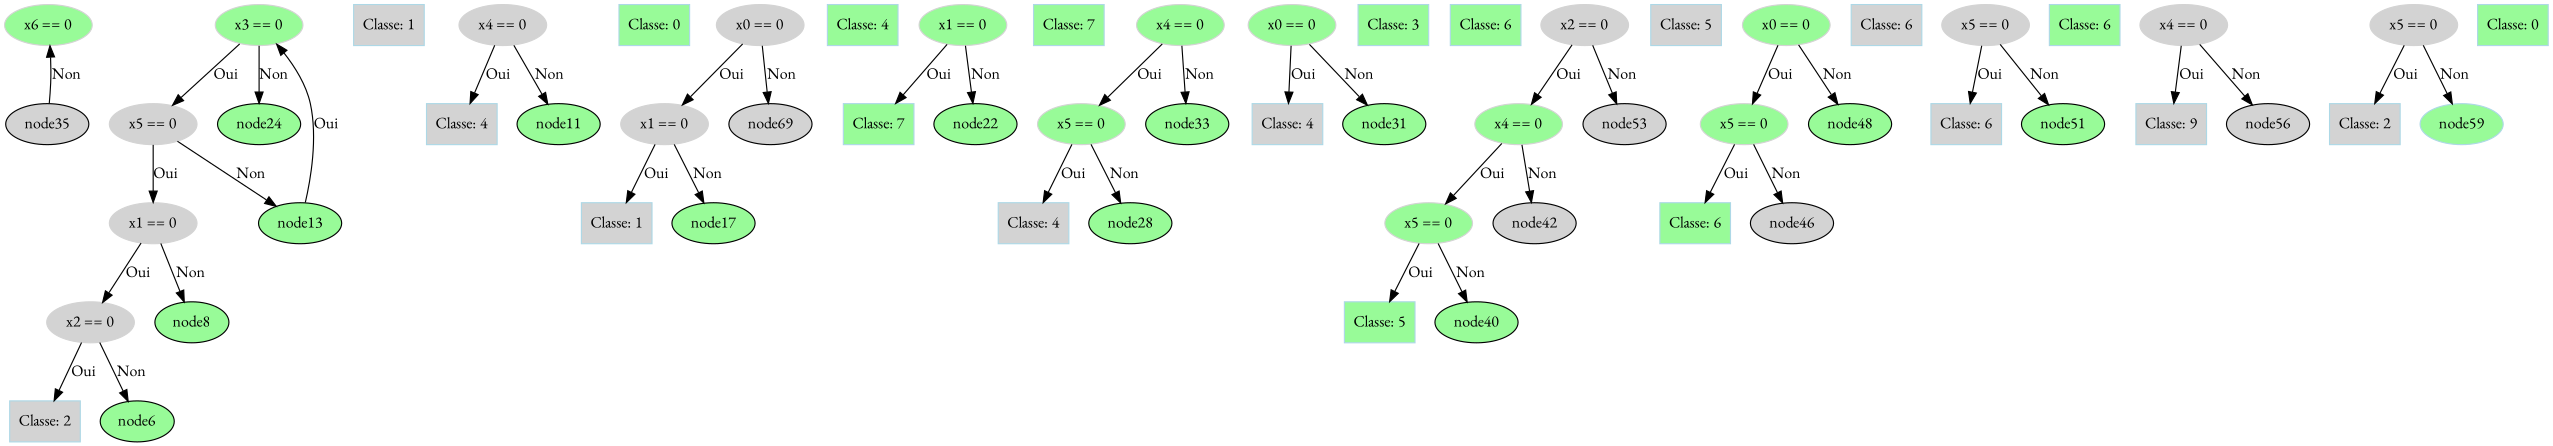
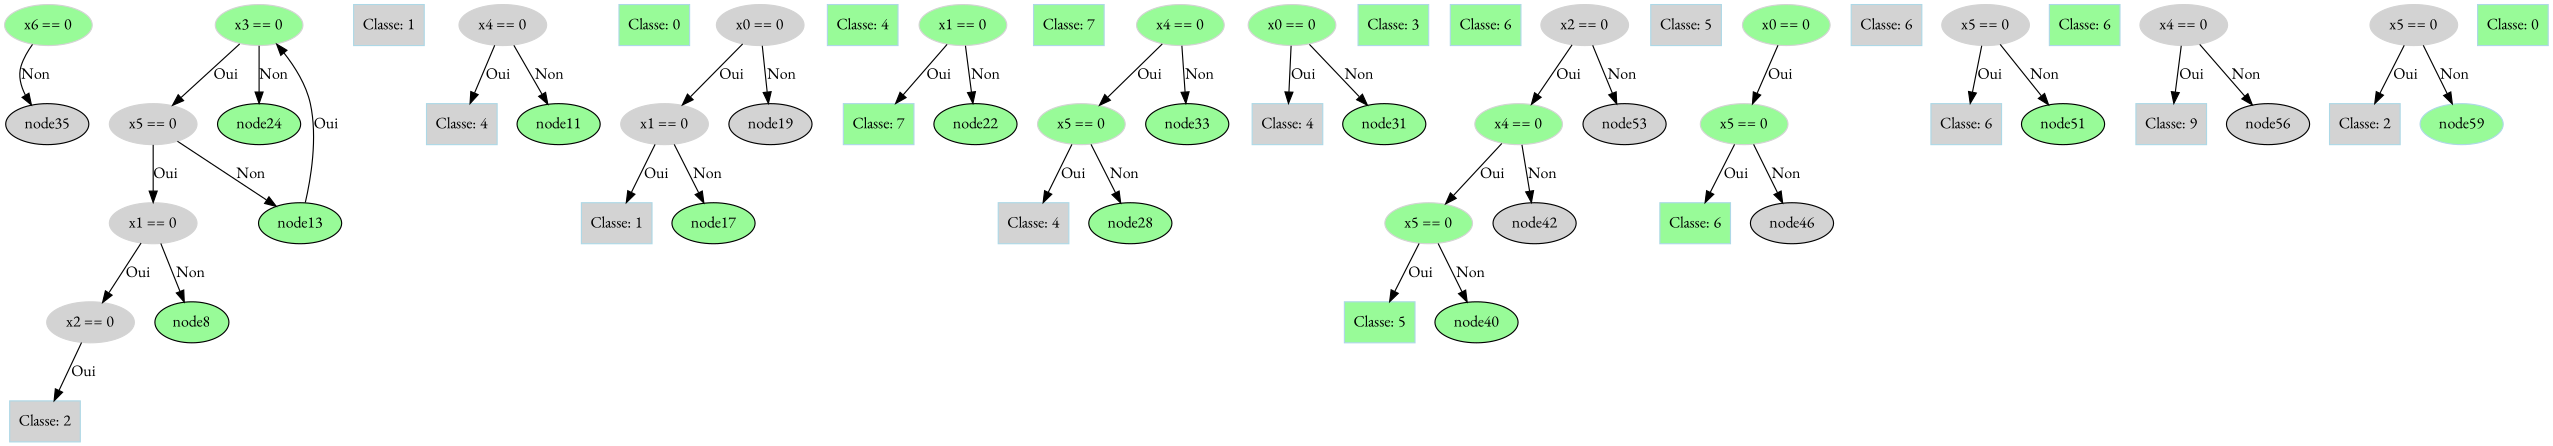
  digraph {
    fontname="EB Garamond"
    node [color=lightblue fillcolor=palegreen fontname="EB Garamond" shape=box style=filled]
    edge [fontname="EB Garamond"]
    n1 [color=lightgray label="x6 == 0" shape=ellipse]
    node35 [fillcolor=lightgrey color="" shape=""]
    n3 [color=lightgray label="x3 == 0" shape=ellipse]
    n4 [color=lightgray fillcolor=lightgrey label="x5 == 0" shape=ellipse]
    node24 [color="" shape=""]
    n6 [color=lightgray fillcolor=lightgrey label="x1 == 0" shape=ellipse]
    node13 [color="" shape=""]
    n8 [color=lightgray fillcolor=lightgrey label="x2 == 0" shape=ellipse]
    node8 [color="" shape=""]
    n10 [fillcolor=lightgrey label="Classe: 2"]
-   node6 [color="" shape=""]
    n12 [fillcolor=lightgrey label="Classe: 1"]
    n13 [color=lightgray fillcolor=lightgrey label="x4 == 0" shape=ellipse]
    n14 [fillcolor=lightgrey label="Classe: 4"]
    node11 [color="" shape=""]
    n16 [label="Classe: 0"]
    n17 [color=lightgray fillcolor=lightgrey label="x0 == 0" shape=ellipse]
    n18 [color=lightgray fillcolor=lightgrey label="x1 == 0" shape=ellipse]
-   node19 [fillcolor=lightgrey label=node69 color="" shape=""]
+   node19 [fillcolor=lightgrey color="" shape=""]
    n20 [fillcolor=lightgrey label="Classe: 1"]
    node17 [color="" shape=""]
    n22 [label="Classe: 4"]
    n23 [color=lightgray label="x1 == 0" shape=ellipse]
    n24 [label="Classe: 7"]
    node22 [color="" shape=""]
    n26 [label="Classe: 7"]
    n27 [color=lightgray label="x4 == 0" shape=ellipse]
    n28 [color=lightgray label="x5 == 0" shape=ellipse]
    node33 [color="" shape=""]
    n30 [fillcolor=lightgrey label="Classe: 4"]
    node28 [color="" shape=""]
    n32 [color=lightgray label="x0 == 0" shape=ellipse]
    n33 [fillcolor=lightgrey label="Classe: 4"]
    node31 [color="" shape=""]
    n35 [label="Classe: 3"]
    n36 [label="Classe: 6"]
    n37 [color=lightgray fillcolor=lightgrey label="x2 == 0" shape=ellipse]
    n38 [color=lightgray label="x4 == 0" shape=ellipse]
    node53 [fillcolor=lightgrey color="" shape=""]
    n40 [color=lightgray label="x5 == 0" shape=ellipse]
    node42 [fillcolor=lightgrey color="" shape=""]
    n42 [label="Classe: 5"]
    node40 [color="" shape=""]
    n44 [fillcolor=lightgrey label="Classe: 5"]
    n45 [color=lightgray label="x0 == 0" shape=ellipse]
    n46 [color=lightgray label="x5 == 0" shape=ellipse]
-   node48 [color="" shape=""]
    n48 [label="Classe: 6"]
    node46 [fillcolor=lightgrey color="" shape=""]
    n50 [fillcolor=lightgrey label="Classe: 6"]
    n51 [color=lightgray fillcolor=lightgrey label="x5 == 0" shape=ellipse]
    n52 [fillcolor=lightgrey label="Classe: 6"]
    node51 [color="" shape=""]
    n54 [label="Classe: 6"]
    n55 [color=lightgray fillcolor=lightgrey label="x4 == 0" shape=ellipse]
    n56 [fillcolor=lightgrey label="Classe: 9"]
    node56 [fillcolor=lightgrey color="" shape=""]
    n58 [color=lightgray fillcolor=lightgrey label="x5 == 0" shape=ellipse]
    n59 [fillcolor=lightgrey label="Classe: 2"]
    node59 [shape=""]
    n61 [label="Classe: 0"]
-   node35 -> n1 [label=Non]
+   n1 -> node35 [label=Non]
    n3 -> n4 [label=Oui]
    n3 -> node24 [label=Non]
    n4 -> n6 [label=Oui]
    n4 -> node13 [label=Non]
    n6 -> n8 [label=Oui]
    n6 -> node8 [label=Non]
    node13 -> n3 [label=Oui]
    n8 -> n10 [label=Oui]
-   n8 -> node6 [label=Non]
    n13 -> n14 [label=Oui]
    n13 -> node11 [label=Non]
    n17 -> n18 [label=Oui]
    n17 -> node19 [label=Non]
    n18 -> n20 [label=Oui]
    n18 -> node17 [label=Non]
    n23 -> n24 [label=Oui]
    n23 -> node22 [label=Non]
    n27 -> n28 [label=Oui]
    n27 -> node33 [label=Non]
    n28 -> n30 [label=Oui]
    n28 -> node28 [label=Non]
    n32 -> n33 [label=Oui]
    n32 -> node31 [label=Non]
    n37 -> n38 [label=Oui]
    n37 -> node53 [label=Non]
    n38 -> n40 [label=Oui]
    n38 -> node42 [label=Non]
    n40 -> n42 [label=Oui]
    n40 -> node40 [label=Non]
    n45 -> n46 [label=Oui]
-   n45 -> node48 [label=Non]
    n46 -> n48 [label=Oui]
    n46 -> node46 [label=Non]
    n51 -> n52 [label=Oui]
    n51 -> node51 [label=Non]
    n55 -> n56 [label=Oui]
    n55 -> node56 [label=Non]
    n58 -> n59 [label=Oui]
    n58 -> node59 [label=Non]
  }
